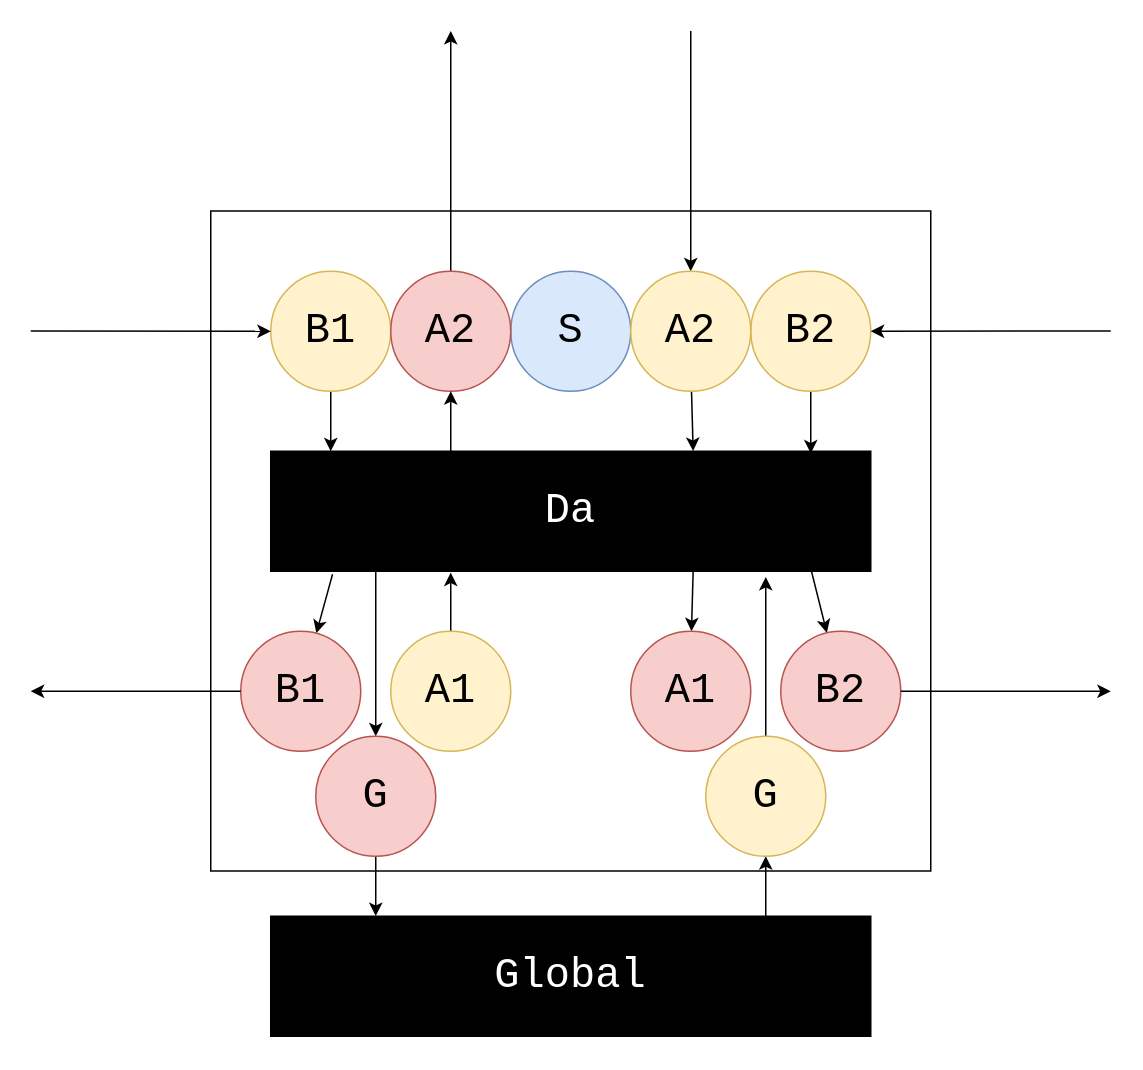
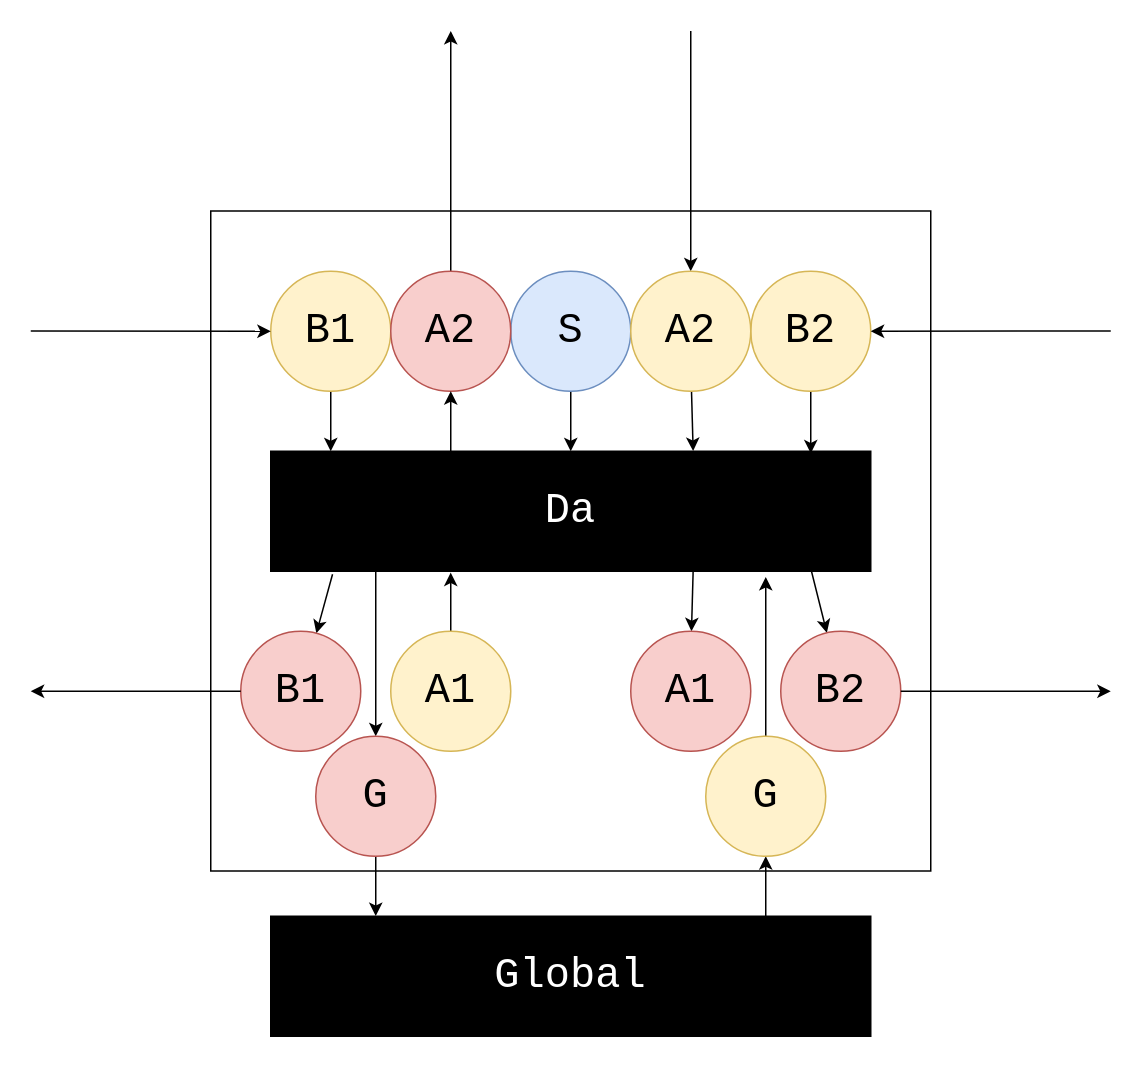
  <mxCell id="0" />
  <mxCell id="1" parent="0" />
  <mxCell id="2" value="" style="rounded=0;whiteSpace=wrap;html=1;fillColor=#FFFFFF;fontColor=#FFFFFF;" parent="1" vertex="1"><mxGeometry x="140" y="140" width="480" height="440" as="geometry" /></mxCell>
+ <mxCell id="3" style="edgeStyle=none;rounded=0;orthogonalLoop=1;jettySize=auto;html=1;startArrow=none;startFill=0;endArrow=classic;endFill=1;fontColor=#FFFFFF;" parent="1" source="4" target="27" edge="1"><mxGeometry relative="1" as="geometry" /></mxCell>
  <mxCell id="4" value="S" style="ellipse;whiteSpace=wrap;html=1;aspect=fixed;fillColor=#dae8fc;strokeColor=#6c8ebf;fontSize=28;fontFamily=Courier New;" parent="1" vertex="1"><mxGeometry x="340" y="180.167" width="80" height="80" as="geometry" /></mxCell>
  <mxCell id="5" style="edgeStyle=none;rounded=0;orthogonalLoop=1;jettySize=auto;html=1;entryX=0.9;entryY=0.018;entryDx=0;entryDy=0;entryPerimeter=0;startArrow=none;startFill=0;endArrow=classic;endFill=1;fontColor=#FFFFFF;" parent="1" source="6" target="27" edge="1"><mxGeometry relative="1" as="geometry" /></mxCell>
  <mxCell id="6" value="&lt;div style=&quot;font-size: 28px;&quot;&gt;B2&lt;/div&gt;" style="ellipse;whiteSpace=wrap;html=1;aspect=fixed;fillColor=#fff2cc;strokeColor=#d6b656;fontSize=28;fontFamily=Courier New;" parent="1" vertex="1"><mxGeometry x="500" y="180.167" width="80" height="80" as="geometry" /></mxCell>
  <mxCell id="7" style="edgeStyle=none;rounded=0;orthogonalLoop=1;jettySize=auto;html=1;entryX=0.3;entryY=1.011;entryDx=0;entryDy=0;entryPerimeter=0;startArrow=none;startFill=0;endArrow=classic;endFill=1;fontColor=#FFFFFF;" parent="1" source="8" target="27" edge="1"><mxGeometry relative="1" as="geometry" /></mxCell>
  <mxCell id="8" value="A1" style="ellipse;whiteSpace=wrap;html=1;aspect=fixed;fillColor=#fff2cc;strokeColor=#d6b656;fontSize=28;fontFamily=Courier New;" parent="1" vertex="1"><mxGeometry x="260" y="420.167" width="80" height="80" as="geometry" /></mxCell>
  <mxCell id="9" style="edgeStyle=none;rounded=0;orthogonalLoop=1;jettySize=auto;html=1;entryX=0.1;entryY=0;entryDx=0;entryDy=0;entryPerimeter=0;startArrow=none;startFill=0;endArrow=classic;endFill=1;fontColor=#FFFFFF;" parent="1" source="10" target="27" edge="1"><mxGeometry relative="1" as="geometry" /></mxCell>
  <mxCell id="10" value="B1" style="ellipse;whiteSpace=wrap;html=1;aspect=fixed;fillColor=#fff2cc;strokeColor=#d6b656;fontSize=28;fontFamily=Courier New;" parent="1" vertex="1"><mxGeometry x="180" y="180.167" width="80" height="80" as="geometry" /></mxCell>
  <mxCell id="11" style="edgeStyle=none;rounded=0;orthogonalLoop=1;jettySize=auto;html=1;entryX=0.704;entryY=-0.002;entryDx=0;entryDy=0;entryPerimeter=0;startArrow=none;startFill=0;endArrow=classic;endFill=1;fontColor=#FFFFFF;" parent="1" source="13" target="27" edge="1"><mxGeometry relative="1" as="geometry" /></mxCell>
  <mxCell id="12" style="edgeStyle=none;rounded=0;orthogonalLoop=1;jettySize=auto;html=1;entryX=0.5;entryY=1;entryDx=0;entryDy=0;startArrow=classic;startFill=1;endArrow=none;endFill=0;fontColor=#FFFFFF;exitX=0.5;exitY=0;exitDx=0;exitDy=0;" parent="1" source="13" edge="1"><mxGeometry relative="1" as="geometry"><mxPoint x="460" y="20" as="targetPoint" /></mxGeometry></mxCell>
  <mxCell id="13" value="A2" style="ellipse;whiteSpace=wrap;html=1;aspect=fixed;fillColor=#fff2cc;strokeColor=#d6b656;fontSize=28;fontFamily=Courier New;" parent="1" vertex="1"><mxGeometry x="420" y="180.167" width="80" height="80" as="geometry" /></mxCell>
  <mxCell id="14" style="edgeStyle=none;rounded=0;orthogonalLoop=1;jettySize=auto;html=1;entryX=0.901;entryY=0.996;entryDx=0;entryDy=0;entryPerimeter=0;startArrow=classic;startFill=1;endArrow=none;endFill=0;fontColor=#FFFFFF;" parent="1" source="15" target="27" edge="1"><mxGeometry relative="1" as="geometry" /></mxCell>
  <mxCell id="15" value="B2" style="ellipse;whiteSpace=wrap;html=1;aspect=fixed;fillColor=#f8cecc;strokeColor=#b85450;fontSize=28;fontFamily=Courier New;" parent="1" vertex="1"><mxGeometry x="520" y="420.167" width="80" height="80" as="geometry" /></mxCell>
  <mxCell id="16" style="edgeStyle=none;rounded=0;orthogonalLoop=1;jettySize=auto;html=1;entryX=0.704;entryY=0.996;entryDx=0;entryDy=0;entryPerimeter=0;startArrow=classic;startFill=1;endArrow=none;endFill=0;fontColor=#FFFFFF;" parent="1" source="17" target="27" edge="1"><mxGeometry relative="1" as="geometry" /></mxCell>
  <mxCell id="17" value="A1" style="ellipse;whiteSpace=wrap;html=1;aspect=fixed;fillColor=#f8cecc;strokeColor=#b85450;fontSize=28;fontFamily=Courier New;" parent="1" vertex="1"><mxGeometry x="420" y="420.167" width="80" height="80" as="geometry" /></mxCell>
  <mxCell id="18" style="edgeStyle=none;rounded=0;orthogonalLoop=1;jettySize=auto;html=1;entryX=0.103;entryY=1.025;entryDx=0;entryDy=0;entryPerimeter=0;startArrow=classic;startFill=1;endArrow=none;endFill=0;fontColor=#FFFFFF;" parent="1" source="19" target="27" edge="1"><mxGeometry relative="1" as="geometry" /></mxCell>
  <mxCell id="19" value="B1" style="ellipse;whiteSpace=wrap;html=1;aspect=fixed;fillColor=#f8cecc;strokeColor=#b85450;fontSize=28;fontFamily=Courier New;" parent="1" vertex="1"><mxGeometry x="160" y="420.167" width="80" height="80" as="geometry" /></mxCell>
  <mxCell id="20" style="edgeStyle=none;rounded=0;orthogonalLoop=1;jettySize=auto;html=1;entryX=0.5;entryY=1;entryDx=0;entryDy=0;startArrow=none;startFill=0;endArrow=classic;endFill=1;fontColor=#FFFFFF;" parent="1" source="21" edge="1"><mxGeometry relative="1" as="geometry"><mxPoint x="300" y="20" as="targetPoint" /></mxGeometry></mxCell>
  <mxCell id="21" value="&lt;div style=&quot;font-size: 28px;&quot;&gt;A2&lt;/div&gt;" style="ellipse;whiteSpace=wrap;html=1;aspect=fixed;fillColor=#f8cecc;strokeColor=#b85450;fontSize=28;fontFamily=Courier New;" parent="1" vertex="1"><mxGeometry x="260" y="180.167" width="80" height="80" as="geometry" /></mxCell>
  <mxCell id="22" style="edgeStyle=none;rounded=0;orthogonalLoop=1;jettySize=auto;html=1;exitX=0;exitY=0.5;exitDx=0;exitDy=0;startArrow=none;startFill=0;endArrow=classic;endFill=1;fontColor=#FFFFFF;" parent="1" target="6" edge="1"><mxGeometry relative="1" as="geometry"><mxPoint x="740" y="220" as="sourcePoint" /></mxGeometry></mxCell>
  <mxCell id="23" style="edgeStyle=none;rounded=0;orthogonalLoop=1;jettySize=auto;html=1;exitX=1;exitY=0.5;exitDx=0;exitDy=0;startArrow=none;startFill=0;endArrow=classic;endFill=1;fontColor=#FFFFFF;" parent="1" target="10" edge="1"><mxGeometry relative="1" as="geometry"><mxPoint x="20" y="220" as="sourcePoint" /></mxGeometry></mxCell>
  <mxCell id="24" style="edgeStyle=none;rounded=0;orthogonalLoop=1;jettySize=auto;html=1;startArrow=none;startFill=0;endArrow=classic;endFill=1;fontColor=#FFFFFF;" parent="1" source="19" edge="1"><mxGeometry relative="1" as="geometry"><mxPoint x="20" y="460.167" as="targetPoint" /></mxGeometry></mxCell>
  <mxCell id="25" style="edgeStyle=none;rounded=0;orthogonalLoop=1;jettySize=auto;html=1;exitX=1;exitY=0.5;exitDx=0;exitDy=0;startArrow=none;startFill=0;endArrow=classic;endFill=1;fontColor=#FFFFFF;" parent="1" source="15" edge="1"><mxGeometry relative="1" as="geometry"><mxPoint x="740" y="460.167" as="targetPoint" /></mxGeometry></mxCell>
  <mxCell id="26" style="edgeStyle=none;rounded=0;orthogonalLoop=1;jettySize=auto;html=1;entryX=0.5;entryY=1;entryDx=0;entryDy=0;startArrow=none;startFill=0;endArrow=classic;endFill=1;fontColor=#FFFFFF;exitX=0.3;exitY=0.019;exitDx=0;exitDy=0;exitPerimeter=0;" parent="1" source="27" target="21" edge="1"><mxGeometry relative="1" as="geometry"><mxPoint x="460" y="299.167" as="sourcePoint" /></mxGeometry></mxCell>
  <mxCell id="27" value="Da" style="rounded=0;whiteSpace=wrap;html=1;fillColor=#000000;fontColor=#FFFFFF;fontSize=28;fontFamily=Courier New;" parent="1" vertex="1"><mxGeometry x="180" y="300.167" width="400" height="80" as="geometry" /></mxCell>
  <mxCell id="28" style="edgeStyle=orthogonalEdgeStyle;rounded=0;orthogonalLoop=1;jettySize=auto;html=1;exitX=0.5;exitY=0;exitDx=0;exitDy=0;entryX=0.175;entryY=0.998;entryDx=0;entryDy=0;entryPerimeter=0;startArrow=classic;startFill=1;endArrow=none;endFill=0;" edge="1" parent="1" source="30" target="27"><mxGeometry relative="1" as="geometry" /></mxCell>
  <mxCell id="29" style="edgeStyle=orthogonalEdgeStyle;rounded=0;orthogonalLoop=1;jettySize=auto;html=1;entryX=0.175;entryY=-0.002;entryDx=0;entryDy=0;entryPerimeter=0;startArrow=none;startFill=0;endArrow=classic;endFill=1;" edge="1" parent="1" source="30" target="34"><mxGeometry relative="1" as="geometry" /></mxCell>
  <mxCell id="30" value="G" style="ellipse;whiteSpace=wrap;html=1;aspect=fixed;fillColor=#f8cecc;strokeColor=#b85450;fontSize=28;fontFamily=Courier New;" vertex="1" parent="1"><mxGeometry x="210" y="490.167" width="80" height="80" as="geometry" /></mxCell>
  <mxCell id="31" style="edgeStyle=orthogonalEdgeStyle;rounded=0;orthogonalLoop=1;jettySize=auto;html=1;exitX=0.5;exitY=0;exitDx=0;exitDy=0;entryX=0.825;entryY=1.048;entryDx=0;entryDy=0;entryPerimeter=0;" edge="1" parent="1" source="33" target="27"><mxGeometry relative="1" as="geometry" /></mxCell>
  <mxCell id="32" style="edgeStyle=orthogonalEdgeStyle;rounded=0;orthogonalLoop=1;jettySize=auto;html=1;entryX=0.825;entryY=0.123;entryDx=0;entryDy=0;entryPerimeter=0;startArrow=classic;startFill=1;endArrow=none;endFill=0;" edge="1" parent="1" source="33" target="34"><mxGeometry relative="1" as="geometry" /></mxCell>
  <mxCell id="33" value="G" style="ellipse;whiteSpace=wrap;html=1;aspect=fixed;fillColor=#fff2cc;strokeColor=#d6b656;fontSize=28;fontFamily=Courier New;" vertex="1" parent="1"><mxGeometry x="470" y="490.167" width="80" height="80" as="geometry" /></mxCell>
  <mxCell id="34" value="&lt;div&gt;Global&lt;/div&gt;" style="rounded=0;whiteSpace=wrap;html=1;fillColor=#000000;fontColor=#FFFFFF;fontSize=28;fontFamily=Courier New;" vertex="1" parent="1"><mxGeometry x="180" y="610.167" width="400" height="80" as="geometry" /></mxCell>
